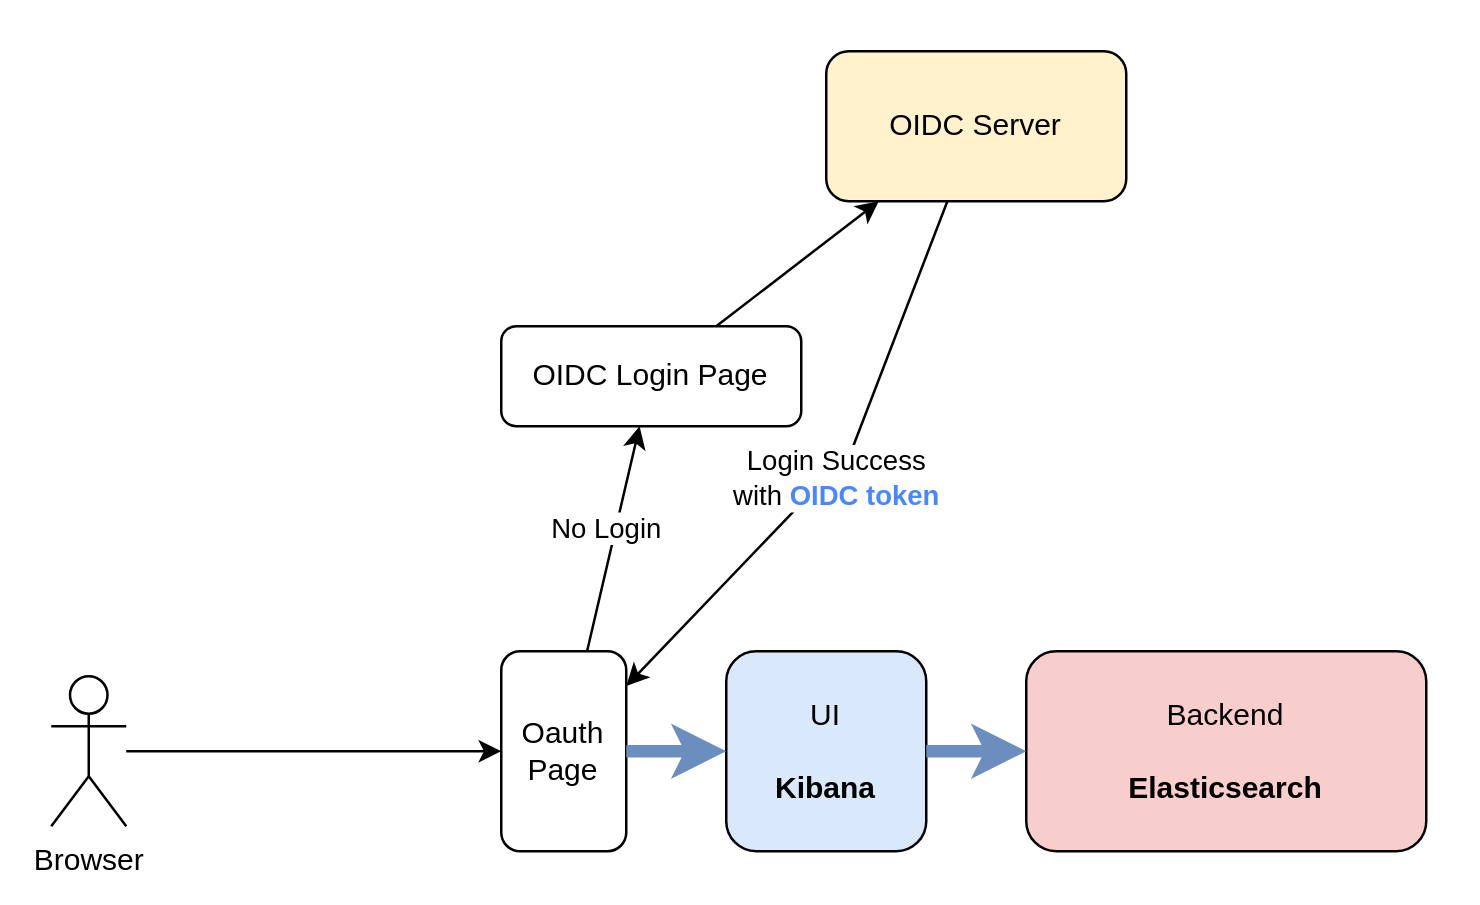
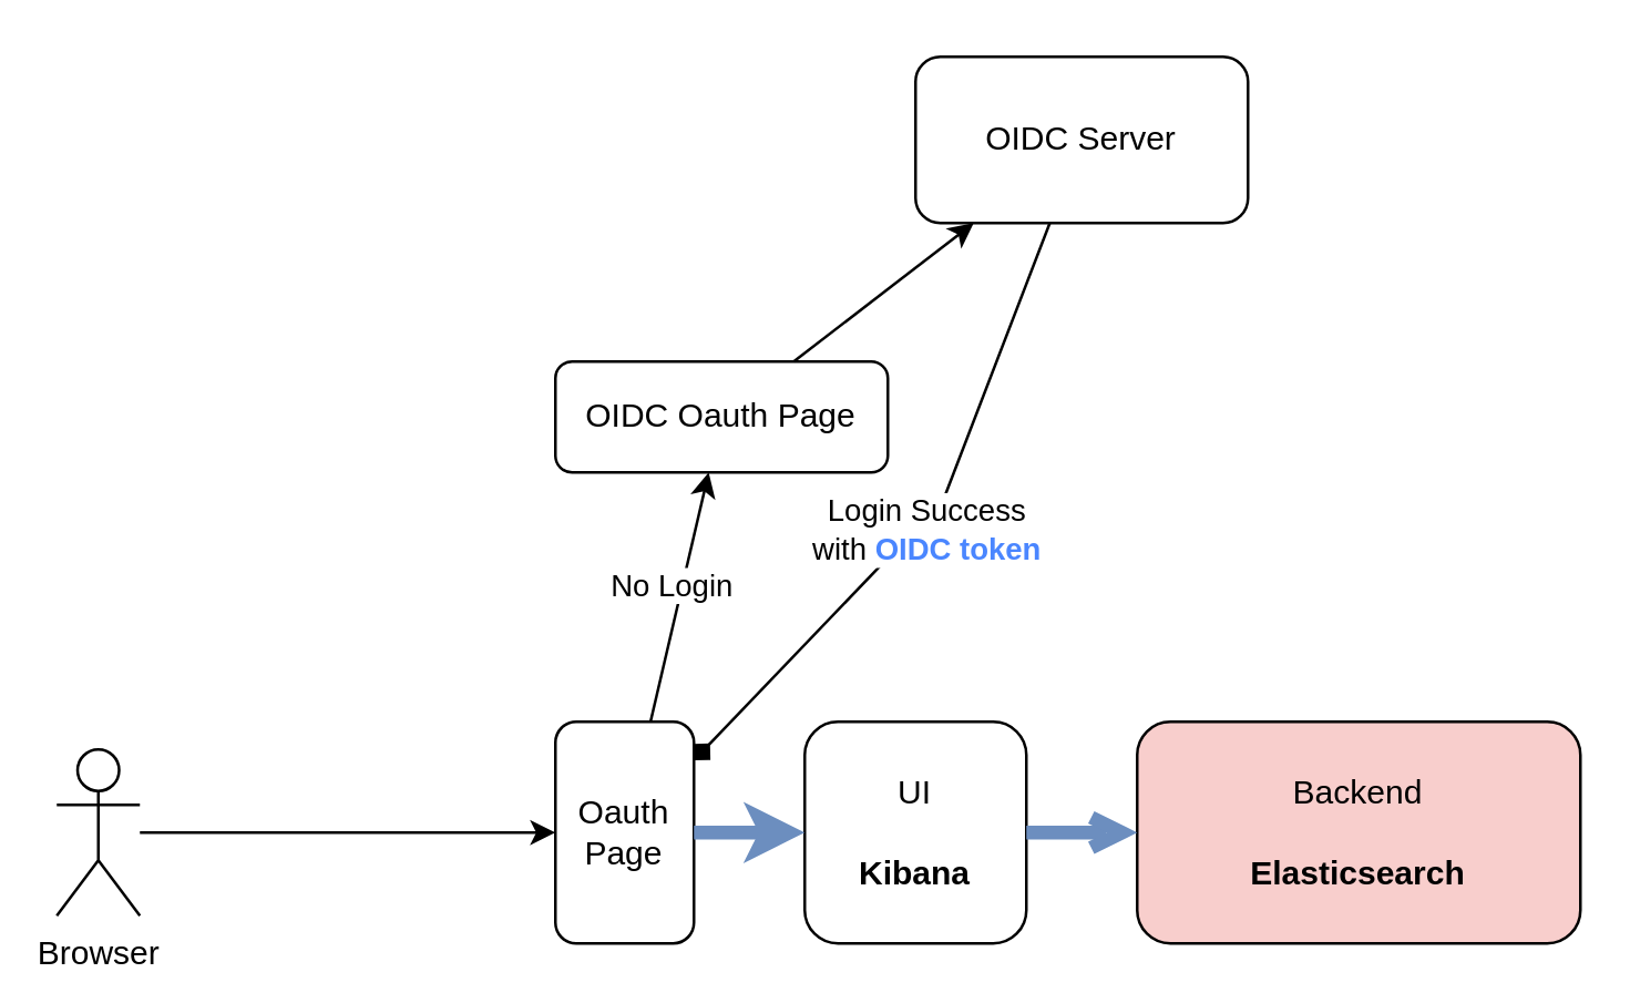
  <mxCell id="0" />
  <mxCell id="1" parent="0" />
  <mxCell id="2" value="Browser" style="shape=umlActor;verticalLabelPosition=bottom;verticalAlign=top;html=1;outlineConnect=0;" vertex="1" parent="1"><mxGeometry x="20" y="270" width="30" height="60" as="geometry" /></mxCell>
- <mxCell id="3" value="UI&lt;br&gt;&lt;br&gt;&lt;b&gt;Kibana&lt;/b&gt;" style="rounded=1;whiteSpace=wrap;html=1;fillColor=#dae8fc;" vertex="1" parent="1"><mxGeometry x="290" y="260" width="80" height="80" as="geometry" /></mxCell>
+ <mxCell id="3" value="UI&lt;br&gt;&lt;br&gt;&lt;b&gt;Kibana&lt;/b&gt;" style="rounded=1;whiteSpace=wrap;html=1;" vertex="1" parent="1"><mxGeometry x="290" y="260" width="80" height="80" as="geometry" /></mxCell>
  <mxCell id="4" value="Oauth&lt;br&gt;Page" style="rounded=1;whiteSpace=wrap;html=1;" vertex="1" parent="1"><mxGeometry x="200" y="260" width="50" height="80" as="geometry" /></mxCell>
  <mxCell id="5" value="" style="endArrow=classic;html=1;rounded=0;" edge="1" parent="1" source="2" target="4"><mxGeometry width="50" height="50" relative="1" as="geometry"><mxPoint x="290" y="360" as="sourcePoint" /><mxPoint x="340" y="310" as="targetPoint" /></mxGeometry></mxCell>
  <mxCell id="6" value="" style="endArrow=classic;html=1;rounded=0;exitX=1;exitY=0.5;exitDx=0;exitDy=0;entryX=0;entryY=0.5;entryDx=0;entryDy=0;fillColor=#dae8fc;strokeColor=#6c8ebf;strokeWidth=5;" edge="1" parent="1" source="4" target="3"><mxGeometry width="50" height="50" relative="1" as="geometry"><mxPoint x="290" y="360" as="sourcePoint" /><mxPoint x="340" y="310" as="targetPoint" /></mxGeometry></mxCell>
  <mxCell id="7" value="Backend&lt;br&gt;&lt;br&gt;&lt;b&gt;Elasticsearch&lt;/b&gt;" style="rounded=1;whiteSpace=wrap;html=1;fillColor=#f8cecc;" vertex="1" parent="1"><mxGeometry x="410" y="260" width="160" height="80" as="geometry" /></mxCell>
- <mxCell id="8" value="" style="endArrow=classic;html=1;rounded=0;exitX=1;exitY=0.5;exitDx=0;exitDy=0;entryX=0;entryY=0.5;entryDx=0;entryDy=0;fillColor=#dae8fc;strokeColor=#6c8ebf;strokeWidth=5;" edge="1" parent="1" source="3" target="7"><mxGeometry width="50" height="50" relative="1" as="geometry"><mxPoint x="420" y="360" as="sourcePoint" /><mxPoint x="470" y="310" as="targetPoint" /><Array as="points" /></mxGeometry></mxCell>
- <mxCell id="9" value="OIDC Login Page" style="rounded=1;whiteSpace=wrap;html=1;" vertex="1" parent="1"><mxGeometry x="200" y="130" width="120" height="40" as="geometry" /></mxCell>
+ <mxCell id="8" value="" style="endArrow=open;html=1;rounded=0;exitX=1;exitY=0.5;exitDx=0;exitDy=0;entryX=0;entryY=0.5;entryDx=0;entryDy=0;fillColor=#dae8fc;strokeColor=#6c8ebf;strokeWidth=5;" edge="1" parent="1" source="3" target="7"><mxGeometry width="50" height="50" relative="1" as="geometry"><mxPoint x="420" y="360" as="sourcePoint" /><mxPoint x="470" y="310" as="targetPoint" /><Array as="points" /></mxGeometry></mxCell>
+ <mxCell id="9" value="OIDC Oauth Page" style="rounded=1;whiteSpace=wrap;html=1;" vertex="1" parent="1"><mxGeometry x="200" y="130" width="120" height="40" as="geometry" /></mxCell>
  <mxCell id="10" value="" style="endArrow=classic;html=1;rounded=0;" edge="1" parent="1" source="4" target="9"><mxGeometry width="50" height="50" relative="1" as="geometry"><mxPoint x="260" y="310" as="sourcePoint" /><mxPoint x="300" y="310" as="targetPoint" /></mxGeometry></mxCell>
  <mxCell id="11" value="No Login" style="edgeLabel;html=1;align=center;verticalAlign=middle;resizable=0;points=[];" vertex="1" connectable="0" parent="10"><mxGeometry x="0.46" relative="1" as="geometry"><mxPoint x="-8" y="16" as="offset" /></mxGeometry></mxCell>
- <mxCell id="12" value="OIDC Server" style="rounded=1;whiteSpace=wrap;html=1;fillColor=#fff2cc;" vertex="1" parent="1"><mxGeometry x="330" y="20" width="120" height="60" as="geometry" /></mxCell>
+ <mxCell id="12" value="OIDC Server" style="rounded=1;whiteSpace=wrap;html=1;" vertex="1" parent="1"><mxGeometry x="330" y="20" width="120" height="60" as="geometry" /></mxCell>
  <mxCell id="13" value="" style="endArrow=classic;html=1;rounded=0;" edge="1" parent="1" source="9" target="12"><mxGeometry width="50" height="50" relative="1" as="geometry"><mxPoint x="420" y="230" as="sourcePoint" /><mxPoint x="470" y="180" as="targetPoint" /></mxGeometry></mxCell>
- <mxCell id="14" value="" style="endArrow=classic;html=1;rounded=0;" edge="1" parent="1" source="12" target="4"><mxGeometry width="50" height="50" relative="1" as="geometry"><mxPoint x="420" y="230" as="sourcePoint" /><mxPoint x="470" y="180" as="targetPoint" /><Array as="points"><mxPoint x="340" y="180" /></Array></mxGeometry></mxCell>
+ <mxCell id="14" value="" style="endArrow=diamond;html=1;rounded=0;" edge="1" parent="1" source="12" target="4"><mxGeometry width="50" height="50" relative="1" as="geometry"><mxPoint x="420" y="230" as="sourcePoint" /><mxPoint x="470" y="180" as="targetPoint" /><Array as="points"><mxPoint x="340" y="180" /></Array></mxGeometry></mxCell>
  <mxCell id="15" value="Login Success&lt;br&gt;with &lt;b&gt;&lt;font color=&quot;#4a86ff&quot;&gt;OIDC token&lt;/font&gt;&lt;/b&gt;" style="edgeLabel;html=1;align=center;verticalAlign=middle;resizable=0;points=[];" vertex="1" connectable="0" parent="14"><mxGeometry x="-0.19" y="2" relative="1" as="geometry"><mxPoint x="-12" y="20" as="offset" /></mxGeometry></mxCell>
